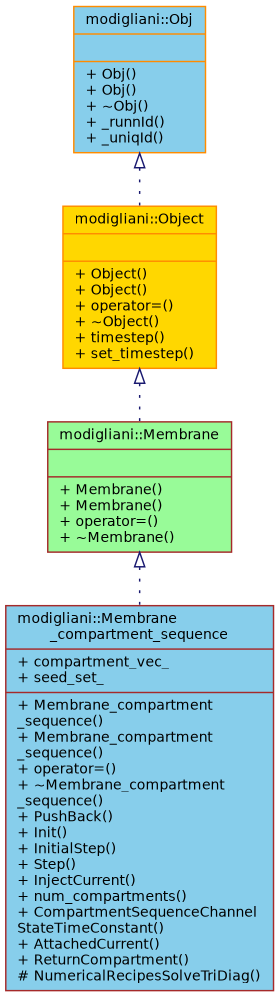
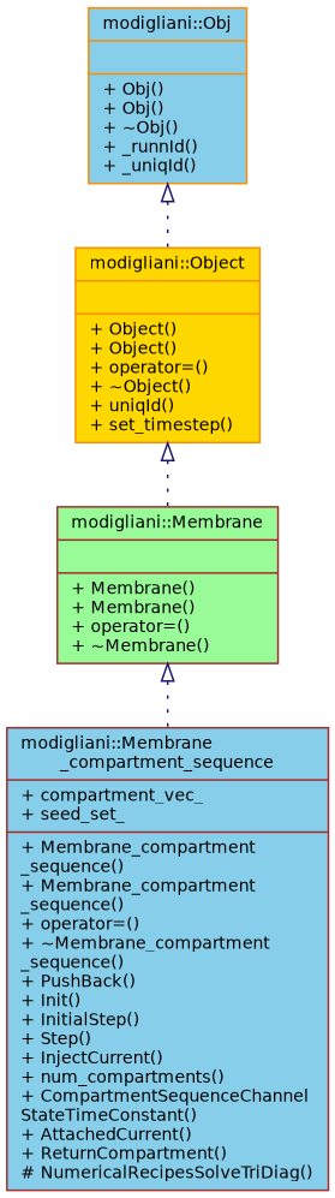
  digraph {
    node [color=brown fillcolor=skyblue fontname=Helvetica fontsize=10 shape=record style=filled]
    edge [arrowtail=onormal color=midnightblue dir=back fontname=Helvetica fontsize=10 labelfontname=Helvetica labelfontsize=10 style=dotted]
    n1 [fillcolor=palegreen fontcolor=black height=0.2 label="{modigliani::Membrane\n||+ Membrane()\l+ Membrane()\l+ operator=()\l+ ~Membrane()\l}" width=0.4]
    n2 [height=0.2 label="{modigliani::Membrane\l_compartment_sequence\n|+ compartment_vec_\l+ seed_set_\l|+ Membrane_compartment\l_sequence()\l+ Membrane_compartment\l_sequence()\l+ operator=()\l+ ~Membrane_compartment\l_sequence()\l+ PushBack()\l+ Init()\l+ InitialStep()\l+ Step()\l+ InjectCurrent()\l+ num_compartments()\l+ CompartmentSequenceChannel\lStateTimeConstant()\l+ AttachedCurrent()\l+ ReturnCompartment()\l# NumericalRecipesSolveTriDiag()\l}" width=0.4]
-   n3 [color=darkorange height=0.2 label="{modigliani::Object\n||+ Object()\l+ Object()\l+ operator=()\l+ ~Object()\l+ timestep()\l+ set_timestep()\l}" width=0.4 fillcolor=gold]
+   n3 [color=darkorange height=0.2 label="{modigliani::Object\n||+ Object()\l+ Object()\l+ operator=()\l+ ~Object()\l+ uniqId()\l+ set_timestep()\l}" width=0.4 fillcolor=gold]
    n4 [color=darkorange height=0.2 label="{modigliani::Obj\n||+ Obj()\l+ Obj()\l+ ~Obj()\l+ _runnId()\l+ _uniqId()\l}" width=0.4]
    n1 -> n2
    n3 -> n1
    n4 -> n3
  }
